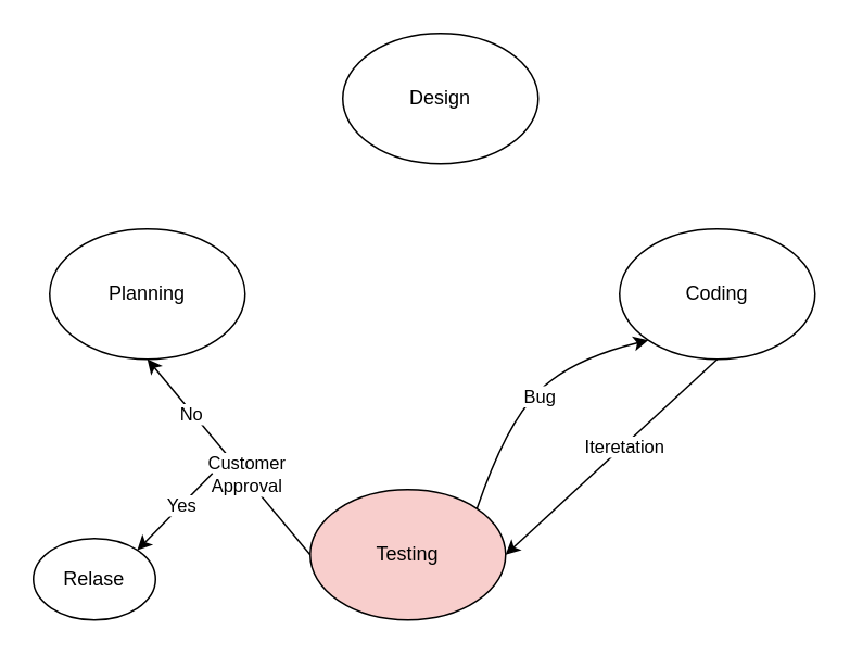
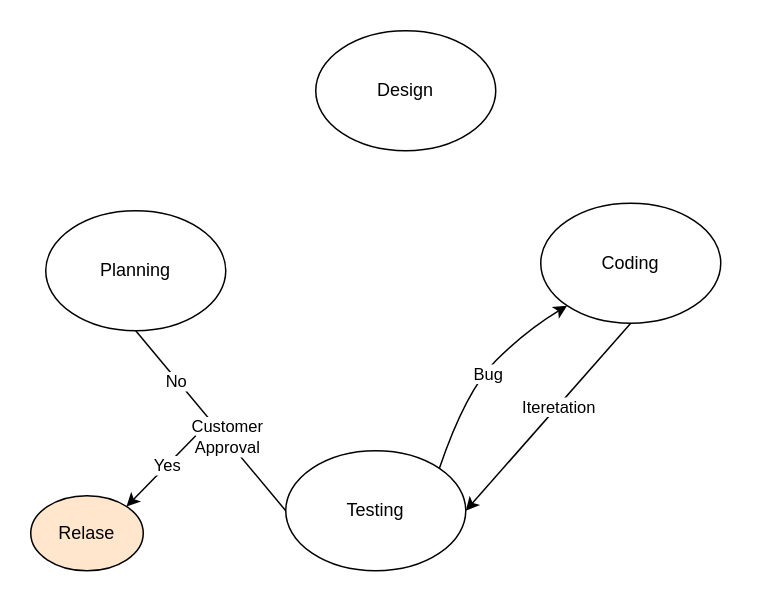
  <mxCell id="0" />
  <mxCell id="1" parent="0" />
  <mxCell id="2" value="Planning" style="ellipse;whiteSpace=wrap;html=1;" parent="1" vertex="1"><mxGeometry x="30" y="140" width="120" height="80" as="geometry" /></mxCell>
  <mxCell id="3" value="Design" style="ellipse;whiteSpace=wrap;html=1;" parent="1" vertex="1"><mxGeometry x="210" y="20" width="120" height="80" as="geometry" /></mxCell>
- <mxCell id="4" value="Coding" style="ellipse;whiteSpace=wrap;html=1;" parent="1" vertex="1"><mxGeometry x="380" y="140" width="120" height="80" as="geometry" /></mxCell>
- <mxCell id="5" value="Testing" style="ellipse;whiteSpace=wrap;html=1;fillColor=#f8cecc;" parent="1" vertex="1"><mxGeometry x="190" y="300" width="120" height="80" as="geometry" /></mxCell>
+ <mxCell id="4" value="Coding" style="ellipse;whiteSpace=wrap;html=1;" parent="1" vertex="1"><mxGeometry x="360" y="135" width="120" height="80" as="geometry" /></mxCell>
+ <mxCell id="5" value="Testing" style="ellipse;whiteSpace=wrap;html=1;" parent="1" vertex="1"><mxGeometry x="190" y="300" width="120" height="80" as="geometry" /></mxCell>
  <mxCell id="6" value="" style="endArrow=classic;html=1;rounded=0;entryX=1;entryY=0.5;entryDx=0;entryDy=0;exitX=0.5;exitY=1;exitDx=0;exitDy=0;" parent="1" source="4" target="5" edge="1"><mxGeometry width="50" height="50" relative="1" as="geometry"><mxPoint x="150" y="140" as="sourcePoint" /><mxPoint x="240" y="80" as="targetPoint" /></mxGeometry></mxCell>
  <mxCell id="7" value="Iteretation" style="edgeLabel;html=1;align=center;verticalAlign=middle;resizable=0;points=[];" parent="6" vertex="1" connectable="0"><mxGeometry x="-0.074" y="2" relative="1" as="geometry"><mxPoint x="1" y="-4" as="offset" /></mxGeometry></mxCell>
- <mxCell id="8" value="" style="endArrow=classic;html=1;rounded=0;entryX=0.5;entryY=1;entryDx=0;entryDy=0;exitX=0;exitY=0.5;exitDx=0;exitDy=0;" parent="1" source="5" target="2" edge="1"><mxGeometry width="50" height="50" relative="1" as="geometry"><mxPoint x="220" y="270" as="sourcePoint" /><mxPoint x="160" y="320" as="targetPoint" /></mxGeometry></mxCell>
+ <mxCell id="8" value="" style="endArrow=none;html=1;rounded=0;entryX=0.5;entryY=1;entryDx=0;entryDy=0;exitX=0;exitY=0.5;exitDx=0;exitDy=0;" parent="1" source="5" target="2" edge="1"><mxGeometry width="50" height="50" relative="1" as="geometry"><mxPoint x="220" y="270" as="sourcePoint" /><mxPoint x="160" y="320" as="targetPoint" /></mxGeometry></mxCell>
  <mxCell id="9" value="&lt;div&gt;Customer&lt;br&gt;&lt;/div&gt;&lt;div&gt;Approval &lt;br&gt;&lt;/div&gt;" style="edgeLabel;html=1;align=center;verticalAlign=middle;resizable=0;points=[];" parent="8" vertex="1" connectable="0"><mxGeometry x="0.005" y="-1" relative="1" as="geometry"><mxPoint x="10" y="11" as="offset" /></mxGeometry></mxCell>
  <mxCell id="10" value="No" style="edgeLabel;html=1;align=center;verticalAlign=middle;resizable=0;points=[];" parent="8" vertex="1" connectable="0"><mxGeometry x="0.444" y="1" relative="1" as="geometry"><mxPoint as="offset" /></mxGeometry></mxCell>
- <mxCell id="11" value="Relase" style="ellipse;whiteSpace=wrap;html=1;" parent="1" vertex="1"><mxGeometry x="20" y="330" width="75" height="50" as="geometry" /></mxCell>
+ <mxCell id="11" value="Relase" style="ellipse;whiteSpace=wrap;html=1;fillColor=#ffe6cc;" parent="1" vertex="1"><mxGeometry x="20" y="330" width="75" height="50" as="geometry" /></mxCell>
  <mxCell id="12" value="" style="endArrow=classic;html=1;rounded=0;entryX=1;entryY=0;entryDx=0;entryDy=0;" parent="1" target="11" edge="1"><mxGeometry width="50" height="50" relative="1" as="geometry"><mxPoint x="130" y="290" as="sourcePoint" /><mxPoint x="360" y="230" as="targetPoint" /></mxGeometry></mxCell>
  <mxCell id="13" value="Yes" style="edgeLabel;html=1;align=center;verticalAlign=middle;resizable=0;points=[];" vertex="1" connectable="0" parent="12"><mxGeometry x="-0.291" y="5" relative="1" as="geometry"><mxPoint x="-7" as="offset" /></mxGeometry></mxCell>
  <mxCell id="14" value="" style="curved=1;endArrow=classic;html=1;rounded=0;exitX=1;exitY=0;exitDx=0;exitDy=0;entryX=0;entryY=1;entryDx=0;entryDy=0;" parent="1" source="5" target="4" edge="1"><mxGeometry width="50" height="50" relative="1" as="geometry"><mxPoint x="310" y="250" as="sourcePoint" /><mxPoint x="360" y="200" as="targetPoint" /><Array as="points"><mxPoint x="310" y="260" /><mxPoint x="350" y="220" /></Array></mxGeometry></mxCell>
  <mxCell id="15" value="Bug" style="edgeLabel;html=1;align=center;verticalAlign=middle;resizable=0;points=[];" parent="14" vertex="1" connectable="0"><mxGeometry x="0.014" y="-2" relative="1" as="geometry"><mxPoint as="offset" /></mxGeometry></mxCell>
